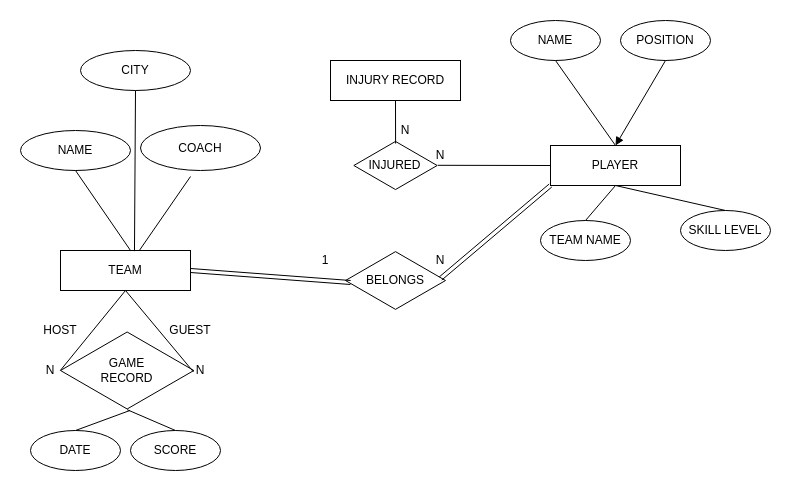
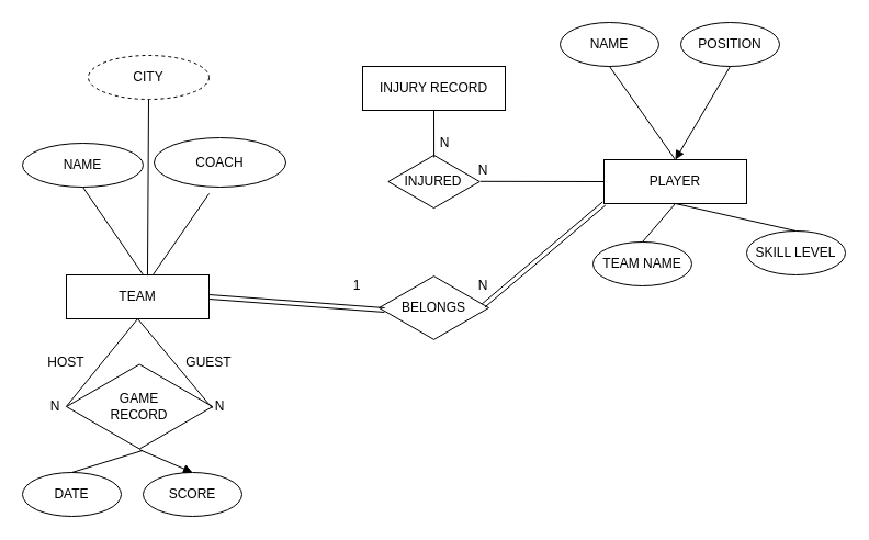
  <mxCell id="0" />
  <mxCell id="1" parent="0" />
  <mxCell id="2" value="TEAM" style="rounded=0;whiteSpace=wrap;html=1;" vertex="1" parent="1"><mxGeometry x="60" y="250" width="130" height="40" as="geometry" /></mxCell>
  <mxCell id="3" value="INJURY RECORD" style="rounded=0;whiteSpace=wrap;html=1;" vertex="1" parent="1"><mxGeometry x="330" y="60" width="130" height="40" as="geometry" /></mxCell>
  <mxCell id="4" value="PLAYER" style="rounded=0;whiteSpace=wrap;html=1;" vertex="1" parent="1"><mxGeometry x="550" y="145" width="130" height="40" as="geometry" /></mxCell>
  <mxCell id="5" value="COACH" style="ellipse;whiteSpace=wrap;html=1;" vertex="1" parent="1"><mxGeometry x="140" y="125" width="120" height="45" as="geometry" /></mxCell>
  <mxCell id="6" value="NAME" style="ellipse;whiteSpace=wrap;html=1;" vertex="1" parent="1"><mxGeometry x="510" y="20" width="90" height="40" as="geometry" /></mxCell>
- <mxCell id="7" value="CITY" style="ellipse;whiteSpace=wrap;html=1;" vertex="1" parent="1"><mxGeometry x="80" y="50" width="110" height="40" as="geometry" /></mxCell>
+ <mxCell id="7" value="CITY" style="ellipse;whiteSpace=wrap;html=1;dashed=1;" vertex="1" parent="1"><mxGeometry x="80" y="50" width="110" height="40" as="geometry" /></mxCell>
  <mxCell id="8" value="NAME" style="ellipse;whiteSpace=wrap;html=1;" vertex="1" parent="1"><mxGeometry x="20" y="130" width="110" height="40" as="geometry" /></mxCell>
  <mxCell id="9" value="" style="endArrow=none;html=1;" edge="1" parent="1" source="2"><mxGeometry width="50" height="50" relative="1" as="geometry"><mxPoint x="140" y="248" as="sourcePoint" /><mxPoint x="190" y="176" as="targetPoint" /></mxGeometry></mxCell>
  <mxCell id="10" value="" style="endArrow=none;html=1;entryX=0.5;entryY=1;entryDx=0;entryDy=0;exitX=0.569;exitY=0.016;exitDx=0;exitDy=0;exitPerimeter=0;" edge="1" parent="1" source="2" target="7"><mxGeometry width="50" height="50" relative="1" as="geometry"><mxPoint x="135" y="240" as="sourcePoint" /><mxPoint x="450" y="230" as="targetPoint" /></mxGeometry></mxCell>
  <mxCell id="11" value="" style="endArrow=none;html=1;entryX=0.5;entryY=1;entryDx=0;entryDy=0;" edge="1" parent="1" target="8"><mxGeometry width="50" height="50" relative="1" as="geometry"><mxPoint x="130" y="250" as="sourcePoint" /><mxPoint x="450" y="230" as="targetPoint" /></mxGeometry></mxCell>
  <mxCell id="12" value="POSITION" style="ellipse;whiteSpace=wrap;html=1;" vertex="1" parent="1"><mxGeometry x="620" y="20" width="90" height="40" as="geometry" /></mxCell>
- <mxCell id="13" value="DATE" style="ellipse;whiteSpace=wrap;html=1;" vertex="1" parent="1"><mxGeometry x="30" y="430" width="90" height="40" as="geometry" /></mxCell>
+ <mxCell id="13" value="DATE" style="ellipse;whiteSpace=wrap;html=1;" vertex="1" parent="1"><mxGeometry x="20" y="430" width="90" height="40" as="geometry" /></mxCell>
  <mxCell id="14" value="SCORE" style="ellipse;whiteSpace=wrap;html=1;" vertex="1" parent="1"><mxGeometry x="130" y="430" width="90" height="40" as="geometry" /></mxCell>
  <mxCell id="15" value="SKILL LEVEL" style="ellipse;whiteSpace=wrap;html=1;" vertex="1" parent="1"><mxGeometry x="680" y="210" width="90" height="40" as="geometry" /></mxCell>
  <mxCell id="16" value="TEAM NAME" style="ellipse;whiteSpace=wrap;html=1;" vertex="1" parent="1"><mxGeometry x="540" y="220" width="90" height="40" as="geometry" /></mxCell>
  <mxCell id="17" value="INJURED" style="html=1;whiteSpace=wrap;aspect=fixed;shape=isoRectangle;" vertex="1" parent="1"><mxGeometry x="353.34" y="140" width="83.33" height="50" as="geometry" /></mxCell>
  <mxCell id="18" value="" style="endArrow=none;html=1;entryX=0.5;entryY=0;entryDx=0;entryDy=0;exitX=0.5;exitY=1;exitDx=0;exitDy=0;" edge="1" parent="1" source="6" target="4"><mxGeometry width="50" height="50" relative="1" as="geometry"><mxPoint x="310" y="280" as="sourcePoint" /><mxPoint x="360" y="230" as="targetPoint" /></mxGeometry></mxCell>
  <mxCell id="19" value="" style="endArrow=block;html=1;entryX=0.5;entryY=0;entryDx=0;entryDy=0;exitX=0.5;exitY=1;exitDx=0;exitDy=0;" edge="1" parent="1" source="12" target="4"><mxGeometry width="50" height="50" relative="1" as="geometry"><mxPoint x="565" y="70" as="sourcePoint" /><mxPoint x="625" y="155" as="targetPoint" /></mxGeometry></mxCell>
  <mxCell id="20" value="" style="endArrow=none;html=1;entryX=0.5;entryY=1;entryDx=0;entryDy=0;exitX=0.5;exitY=0;exitDx=0;exitDy=0;" edge="1" parent="1" source="16" target="4"><mxGeometry width="50" height="50" relative="1" as="geometry"><mxPoint x="575" y="80" as="sourcePoint" /><mxPoint x="635" y="165" as="targetPoint" /></mxGeometry></mxCell>
  <mxCell id="21" value="" style="endArrow=none;html=1;entryX=0.5;entryY=1;entryDx=0;entryDy=0;exitX=0.5;exitY=0;exitDx=0;exitDy=0;" edge="1" parent="1" source="15" target="4"><mxGeometry width="50" height="50" relative="1" as="geometry"><mxPoint x="585" y="90" as="sourcePoint" /><mxPoint x="645" y="175" as="targetPoint" /></mxGeometry></mxCell>
  <mxCell id="22" value="" style="endArrow=none;html=1;entryX=0.501;entryY=0.06;entryDx=0;entryDy=0;exitX=0.5;exitY=1;exitDx=0;exitDy=0;entryPerimeter=0;" edge="1" parent="1" source="3" target="17"><mxGeometry width="50" height="50" relative="1" as="geometry"><mxPoint x="595" y="100" as="sourcePoint" /><mxPoint x="655" y="185" as="targetPoint" /></mxGeometry></mxCell>
  <mxCell id="23" value="" style="endArrow=none;html=1;entryX=0;entryY=0.5;entryDx=0;entryDy=0;exitX=1.007;exitY=0.496;exitDx=0;exitDy=0;exitPerimeter=0;" edge="1" parent="1" source="17" target="4"><mxGeometry width="50" height="50" relative="1" as="geometry"><mxPoint x="605" y="110" as="sourcePoint" /><mxPoint x="665" y="195" as="targetPoint" /></mxGeometry></mxCell>
  <mxCell id="24" value="GAME&lt;br&gt;RECORD" style="html=1;whiteSpace=wrap;aspect=fixed;shape=isoRectangle;" vertex="1" parent="1"><mxGeometry x="60" y="330" width="133.33" height="80" as="geometry" /></mxCell>
  <mxCell id="25" value="BELONGS" style="html=1;whiteSpace=wrap;aspect=fixed;shape=isoRectangle;" vertex="1" parent="1"><mxGeometry x="345" y="250" width="100" height="60" as="geometry" /></mxCell>
  <mxCell id="26" value="" style="shape=link;html=1;exitX=1;exitY=0.5;exitDx=0;exitDy=0;" edge="1" parent="1" source="2"><mxGeometry width="100" relative="1" as="geometry"><mxPoint x="290" y="230" as="sourcePoint" /><mxPoint x="350" y="282" as="targetPoint" /></mxGeometry></mxCell>
  <mxCell id="27" value="" style="shape=link;html=1;entryX=0;entryY=1;entryDx=0;entryDy=0;" edge="1" parent="1" target="4"><mxGeometry width="100" relative="1" as="geometry"><mxPoint x="440" y="278" as="sourcePoint" /><mxPoint x="600" y="290" as="targetPoint" /></mxGeometry></mxCell>
  <mxCell id="28" value="" style="endArrow=none;html=1;entryX=0.997;entryY=0.517;entryDx=0;entryDy=0;entryPerimeter=0;exitX=0.5;exitY=1;exitDx=0;exitDy=0;" edge="1" parent="1" source="2" target="24"><mxGeometry width="50" height="50" relative="1" as="geometry"><mxPoint x="310" y="250" as="sourcePoint" /><mxPoint x="360" y="200" as="targetPoint" /></mxGeometry></mxCell>
  <mxCell id="29" value="" style="endArrow=none;html=1;exitX=0.5;exitY=1;exitDx=0;exitDy=0;entryX=-0.001;entryY=0.499;entryDx=0;entryDy=0;entryPerimeter=0;" edge="1" parent="1" source="2" target="24"><mxGeometry width="50" height="50" relative="1" as="geometry"><mxPoint x="310" y="250" as="sourcePoint" /><mxPoint x="360" y="200" as="targetPoint" /></mxGeometry></mxCell>
- <mxCell id="30" value="" style="endArrow=none;html=1;exitX=0.5;exitY=0.99;exitDx=0;exitDy=0;exitPerimeter=0;entryX=0.5;entryY=0;entryDx=0;entryDy=0;" edge="1" parent="1" source="24" target="14"><mxGeometry width="50" height="50" relative="1" as="geometry"><mxPoint x="310" y="250" as="sourcePoint" /><mxPoint x="360" y="200" as="targetPoint" /></mxGeometry></mxCell>
+ <mxCell id="30" value="" style="endArrow=block;html=1;exitX=0.5;exitY=0.99;exitDx=0;exitDy=0;exitPerimeter=0;entryX=0.5;entryY=0;entryDx=0;entryDy=0;" edge="1" parent="1" source="24" target="14"><mxGeometry width="50" height="50" relative="1" as="geometry"><mxPoint x="310" y="250" as="sourcePoint" /><mxPoint x="360" y="200" as="targetPoint" /></mxGeometry></mxCell>
  <mxCell id="31" value="" style="endArrow=none;html=1;exitX=0.522;exitY=0.999;exitDx=0;exitDy=0;exitPerimeter=0;entryX=0.5;entryY=0;entryDx=0;entryDy=0;" edge="1" parent="1" source="24" target="13"><mxGeometry width="50" height="50" relative="1" as="geometry"><mxPoint x="310" y="250" as="sourcePoint" /><mxPoint x="360" y="200" as="targetPoint" /></mxGeometry></mxCell>
  <mxCell id="32" value="1" style="text;html=1;strokeColor=none;fillColor=none;align=center;verticalAlign=middle;whiteSpace=wrap;rounded=0;" vertex="1" parent="1"><mxGeometry x="305" y="250" width="40" height="20" as="geometry" /></mxCell>
  <mxCell id="33" value="N" style="text;html=1;strokeColor=none;fillColor=none;align=center;verticalAlign=middle;whiteSpace=wrap;rounded=0;" vertex="1" parent="1"><mxGeometry x="420" y="250" width="40" height="20" as="geometry" /></mxCell>
  <mxCell id="34" value="N" style="text;html=1;strokeColor=none;fillColor=none;align=center;verticalAlign=middle;whiteSpace=wrap;rounded=0;" vertex="1" parent="1"><mxGeometry x="420" y="145" width="40" height="20" as="geometry" /></mxCell>
  <mxCell id="35" value="N" style="text;html=1;strokeColor=none;fillColor=none;align=center;verticalAlign=middle;whiteSpace=wrap;rounded=0;" vertex="1" parent="1"><mxGeometry x="385" y="120" width="40" height="20" as="geometry" /></mxCell>
  <mxCell id="36" value="N" style="text;html=1;strokeColor=none;fillColor=none;align=center;verticalAlign=middle;whiteSpace=wrap;rounded=0;" vertex="1" parent="1"><mxGeometry x="30" y="360" width="40" height="20" as="geometry" /></mxCell>
  <mxCell id="37" value="N" style="text;html=1;strokeColor=none;fillColor=none;align=center;verticalAlign=middle;whiteSpace=wrap;rounded=0;" vertex="1" parent="1"><mxGeometry x="180" y="360" width="40" height="20" as="geometry" /></mxCell>
  <mxCell id="38" value="HOST" style="text;html=1;strokeColor=none;fillColor=none;align=center;verticalAlign=middle;whiteSpace=wrap;rounded=0;" vertex="1" parent="1"><mxGeometry x="40" y="320" width="40" height="20" as="geometry" /></mxCell>
  <mxCell id="39" value="GUEST" style="text;html=1;strokeColor=none;fillColor=none;align=center;verticalAlign=middle;whiteSpace=wrap;rounded=0;" vertex="1" parent="1"><mxGeometry x="170" y="320" width="40" height="20" as="geometry" /></mxCell>
